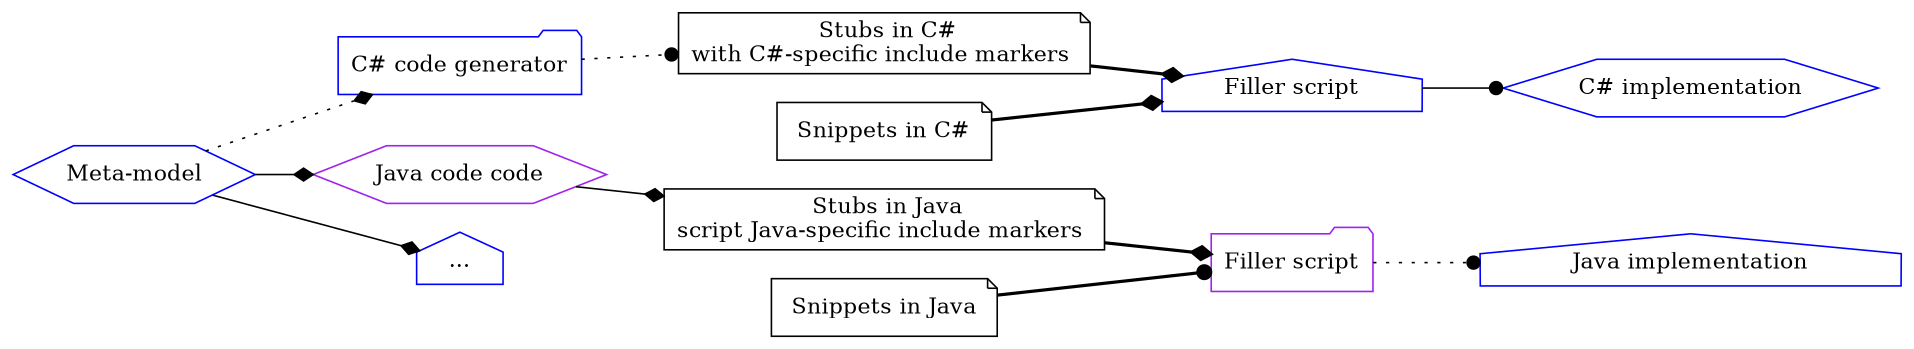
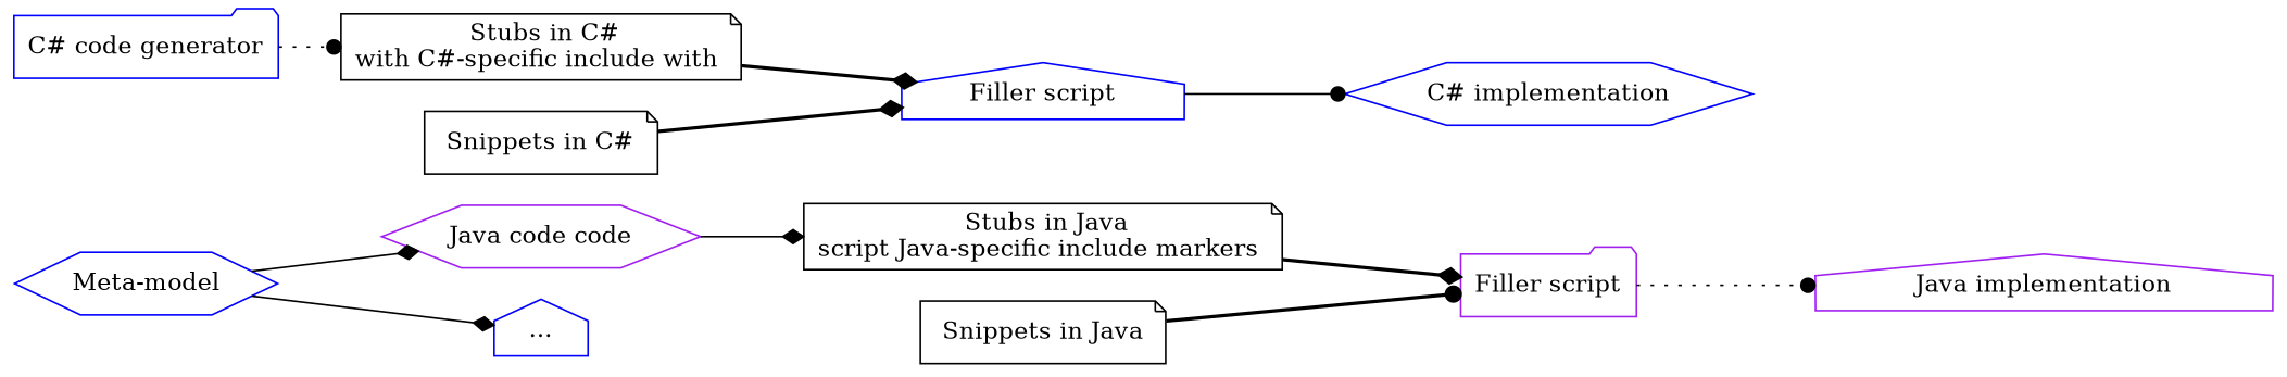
  digraph {
    rankdir=LR
    node [color=blue shape=note]
    edge [arrowhead=diamond style=solid]
    n1 [label="Meta-model" shape=hexagon]
    n2 [label="C# code generator" shape=folder]
    n3 [color=purple label="Java code code" shape=hexagon]
    n4 [label="..." shape=house]
-   n5 [label=< Stubs in C#<br/>with C#-specific include markers > color=""]
+   n5 [label=< Stubs in C#<br/>with C#-specific include with > color=""]
    n6 [label=< Stubs in Java<br/>script Java-specific include markers > color=""]
    n7 [label="Filler script" shape=house]
    n8 [label="C# implementation" shape=hexagon]
    n9 [label=< Snippets in C# > color=""]
    n10 [color=purple label="Filler script" shape=folder]
-   n11 [label="Java implementation" shape=house]
+   n11 [color=purple label="Java implementation" shape=house]
    n12 [label=< Snippets in Java > color=""]
-   n1 -> n2 [style=dotted]
    n1 -> n3
    n1 -> n4
    n2 -> n5 [arrowhead=dot style=dotted]
    n3 -> n6
    n5 -> n7 [style=bold]
    n6 -> n10 [style=bold]
    n7 -> n8 [arrowhead=dot]
    n9 -> n7 [style=bold]
    n10 -> n11 [arrowhead=dot style=dotted]
    n12 -> n10 [arrowhead=dot style=bold]
  }
